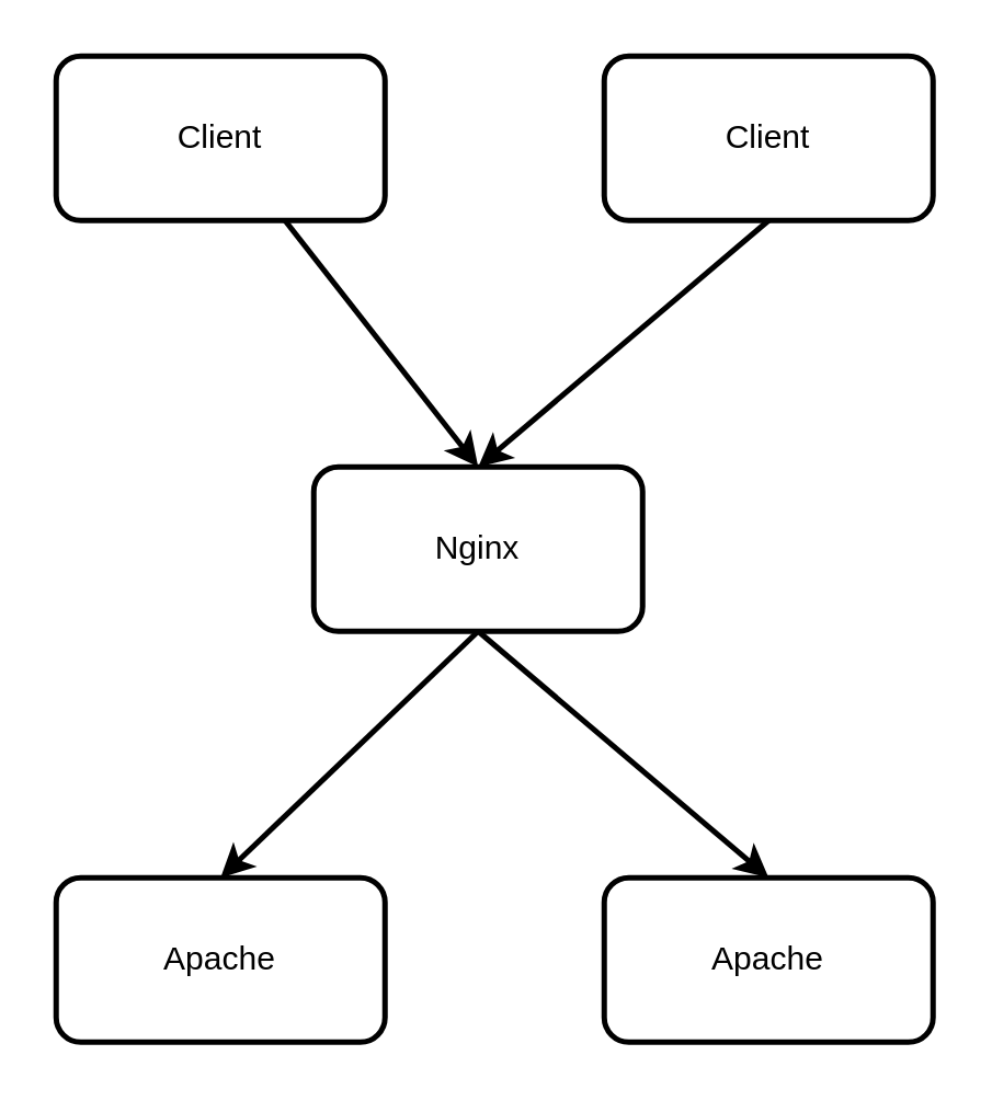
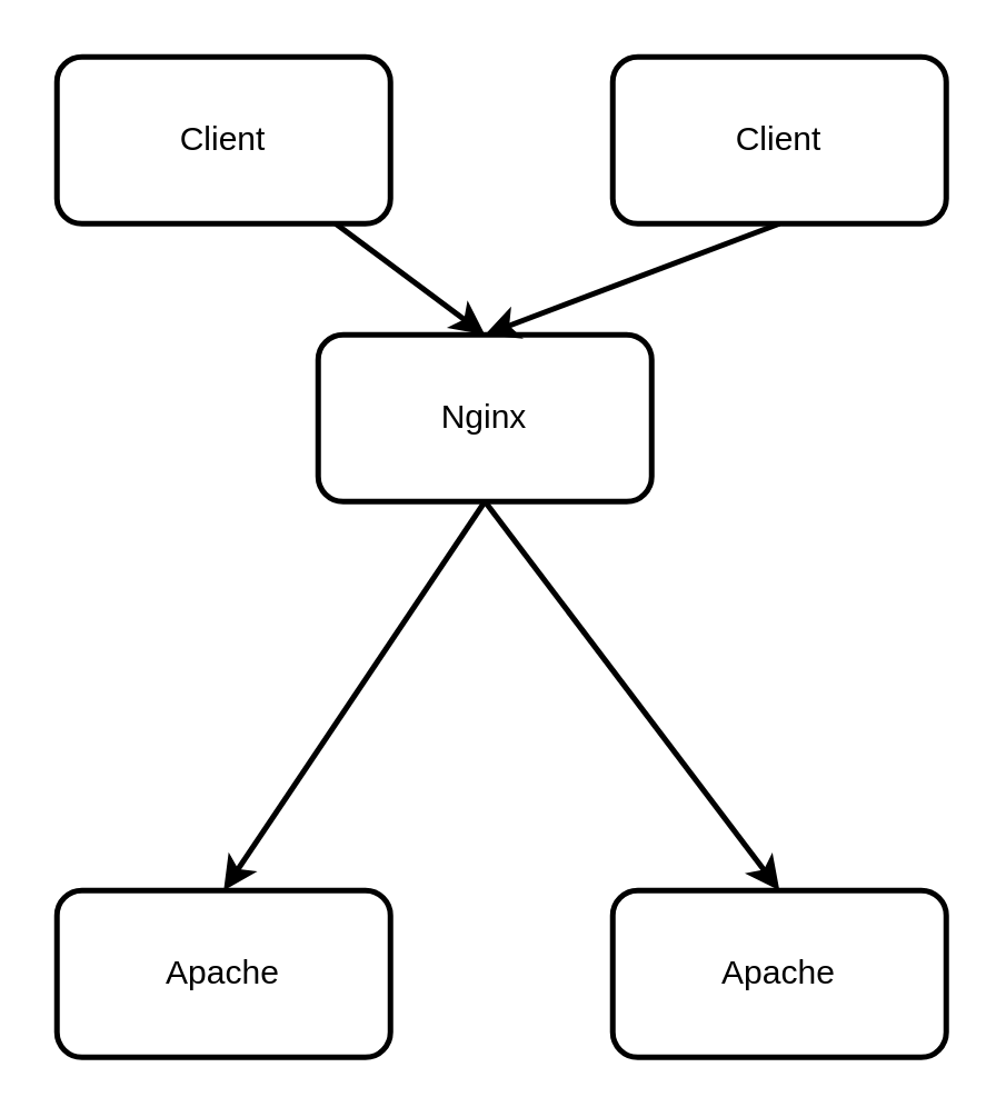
  <mxCell id="0" />
  <mxCell id="1" parent="0" />
  <mxCell id="2" value="Client" style="rounded=1;whiteSpace=wrap;html=1;strokeWidth=2;" vertex="1" parent="1"><mxGeometry x="20" y="20" width="120" height="60" as="geometry" /></mxCell>
  <mxCell id="3" value="Client" style="rounded=1;whiteSpace=wrap;html=1;strokeWidth=2;" vertex="1" parent="1"><mxGeometry x="220" y="20" width="120" height="60" as="geometry" /></mxCell>
- <mxCell id="4" value="Nginx" style="rounded=1;whiteSpace=wrap;html=1;strokeWidth=2;" vertex="1" parent="1"><mxGeometry x="114" y="170" width="120" height="60" as="geometry" /></mxCell>
+ <mxCell id="4" value="Nginx" style="rounded=1;whiteSpace=wrap;html=1;strokeWidth=2;" vertex="1" parent="1"><mxGeometry x="114" y="120" width="120" height="60" as="geometry" /></mxCell>
  <mxCell id="5" value="Apache" style="rounded=1;whiteSpace=wrap;html=1;strokeWidth=2;" vertex="1" parent="1"><mxGeometry x="220" y="320" width="120" height="60" as="geometry" /></mxCell>
  <mxCell id="6" value="Apache" style="rounded=1;whiteSpace=wrap;html=1;strokeWidth=2;" vertex="1" parent="1"><mxGeometry x="20" y="320" width="120" height="60" as="geometry" /></mxCell>
  <mxCell id="7" value="" style="endArrow=classic;html=1;entryX=0.5;entryY=0;entryDx=0;entryDy=0;strokeWidth=2;" edge="1" parent="1" source="2" target="4"><mxGeometry width="50" height="50" relative="1" as="geometry"><mxPoint x="-60" y="160" as="sourcePoint" /><mxPoint x="-10" y="110" as="targetPoint" /></mxGeometry></mxCell>
  <mxCell id="8" value="" style="endArrow=classic;html=1;entryX=0.5;entryY=0;entryDx=0;entryDy=0;strokeWidth=2;exitX=0.5;exitY=1;exitDx=0;exitDy=0;" edge="1" parent="1" source="3" target="4"><mxGeometry width="50" height="50" relative="1" as="geometry"><mxPoint x="113.5" y="90" as="sourcePoint" /><mxPoint x="184" y="180" as="targetPoint" /></mxGeometry></mxCell>
  <mxCell id="9" value="" style="endArrow=classic;html=1;entryX=0.5;entryY=0;entryDx=0;entryDy=0;strokeWidth=2;exitX=0.5;exitY=1;exitDx=0;exitDy=0;" edge="1" parent="1" source="4" target="5"><mxGeometry width="50" height="50" relative="1" as="geometry"><mxPoint x="290" y="90" as="sourcePoint" /><mxPoint x="184" y="180" as="targetPoint" /></mxGeometry></mxCell>
  <mxCell id="10" value="" style="endArrow=classic;html=1;strokeWidth=2;exitX=0.5;exitY=1;exitDx=0;exitDy=0;" edge="1" parent="1" source="4"><mxGeometry width="50" height="50" relative="1" as="geometry"><mxPoint x="300" y="100" as="sourcePoint" /><mxPoint x="80" y="320" as="targetPoint" /></mxGeometry></mxCell>
